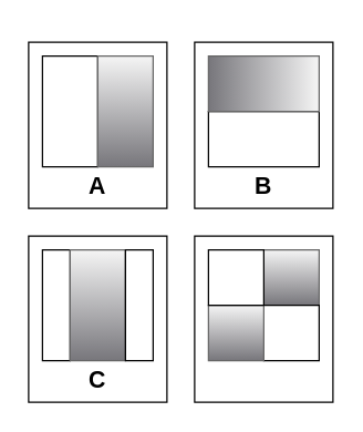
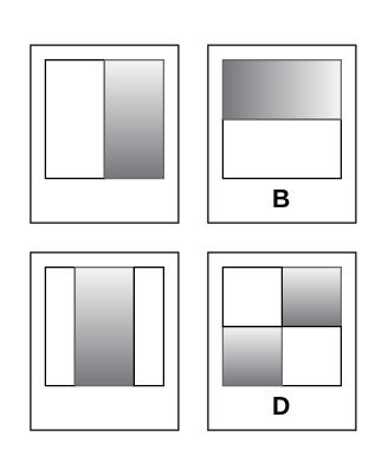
  <mxCell id="0" />
  <mxCell id="1" parent="0" />
  <mxCell id="2" value="" style="rounded=0;whiteSpace=wrap;html=1;" vertex="1" parent="1"><mxGeometry x="30" y="40" width="40" height="80" as="geometry" /></mxCell>
  <mxCell id="3" value="" style="rounded=0;whiteSpace=wrap;html=1;fillColor=#f5f5f5;strokeColor=#666666;gradientColor=#77767b;" vertex="1" parent="1"><mxGeometry x="70" y="40" width="40" height="80" as="geometry" /></mxCell>
  <mxCell id="4" value="" style="rounded=0;whiteSpace=wrap;html=1;rotation=-90;" vertex="1" parent="1"><mxGeometry x="170" y="60" width="40" height="80" as="geometry" /></mxCell>
  <mxCell id="5" value="" style="rounded=0;whiteSpace=wrap;html=1;fillColor=#f5f5f5;strokeColor=#666666;gradientColor=#77767b;rotation=90;" vertex="1" parent="1"><mxGeometry x="170" y="20" width="40" height="80" as="geometry" /></mxCell>
- <mxCell id="6" value="A" style="text;html=1;strokeColor=none;fillColor=none;align=center;verticalAlign=middle;whiteSpace=wrap;rounded=0;fontStyle=1;fontSize=17;" vertex="1" parent="1"><mxGeometry x="30" y="120" width="80" height="30" as="geometry" /></mxCell>
  <mxCell id="7" value="&lt;div&gt;B&lt;/div&gt;" style="text;html=1;strokeColor=none;fillColor=none;align=center;verticalAlign=middle;whiteSpace=wrap;rounded=0;fontStyle=1;fontSize=17;" vertex="1" parent="1"><mxGeometry x="150" y="120" width="80" height="30" as="geometry" /></mxCell>
  <mxCell id="8" value="" style="rounded=0;whiteSpace=wrap;html=1;" vertex="1" parent="1"><mxGeometry x="30" y="180" width="20" height="80" as="geometry" /></mxCell>
  <mxCell id="9" value="" style="rounded=0;whiteSpace=wrap;html=1;fillColor=#f5f5f5;strokeColor=#666666;gradientColor=#77767b;" vertex="1" parent="1"><mxGeometry x="50" y="180" width="40" height="80" as="geometry" /></mxCell>
- <mxCell id="10" value="C" style="text;html=1;strokeColor=none;fillColor=none;align=center;verticalAlign=middle;whiteSpace=wrap;rounded=0;fontStyle=1;fontSize=17;" vertex="1" parent="1"><mxGeometry x="30" y="260" width="80" height="30" as="geometry" /></mxCell>
  <mxCell id="11" value="" style="rounded=0;whiteSpace=wrap;html=1;" vertex="1" parent="1"><mxGeometry x="90" y="180" width="20" height="80" as="geometry" /></mxCell>
  <mxCell id="12" value="" style="rounded=0;whiteSpace=wrap;html=1;fillColor=#f5f5f5;strokeColor=#666666;gradientColor=#77767b;" vertex="1" parent="1"><mxGeometry x="190" y="180" width="40" height="40" as="geometry" /></mxCell>
  <mxCell id="13" value="" style="rounded=0;whiteSpace=wrap;html=1;" vertex="1" parent="1"><mxGeometry x="190" y="220" width="40" height="40" as="geometry" /></mxCell>
  <mxCell id="14" value="" style="rounded=0;whiteSpace=wrap;html=1;fillColor=#f5f5f5;strokeColor=#666666;gradientColor=#77767b;flipH=0;" vertex="1" parent="1"><mxGeometry x="150" y="220" width="40" height="40" as="geometry" /></mxCell>
  <mxCell id="15" value="" style="rounded=0;whiteSpace=wrap;html=1;flipH=0;" vertex="1" parent="1"><mxGeometry x="150" y="180" width="40" height="40" as="geometry" /></mxCell>
+ <mxCell id="16" value="D" style="text;html=1;strokeColor=none;fillColor=none;align=center;verticalAlign=middle;whiteSpace=wrap;rounded=0;fontStyle=1;fontSize=17;" vertex="1" parent="1"><mxGeometry x="150" y="260" width="80" height="30" as="geometry" /></mxCell>
  <mxCell id="17" value="" style="rounded=0;whiteSpace=wrap;html=1;fillColor=none;" vertex="1" parent="1"><mxGeometry x="20" y="30" width="100" height="120" as="geometry" /></mxCell>
  <mxCell id="18" value="" style="rounded=0;whiteSpace=wrap;html=1;fillColor=none;" vertex="1" parent="1"><mxGeometry x="140" y="30" width="100" height="120" as="geometry" /></mxCell>
  <mxCell id="19" value="" style="rounded=0;whiteSpace=wrap;html=1;fillColor=none;" vertex="1" parent="1"><mxGeometry x="140" y="170" width="100" height="120" as="geometry" /></mxCell>
  <mxCell id="20" value="" style="rounded=0;whiteSpace=wrap;html=1;fillColor=none;" vertex="1" parent="1"><mxGeometry x="20" y="170" width="100" height="120" as="geometry" /></mxCell>
